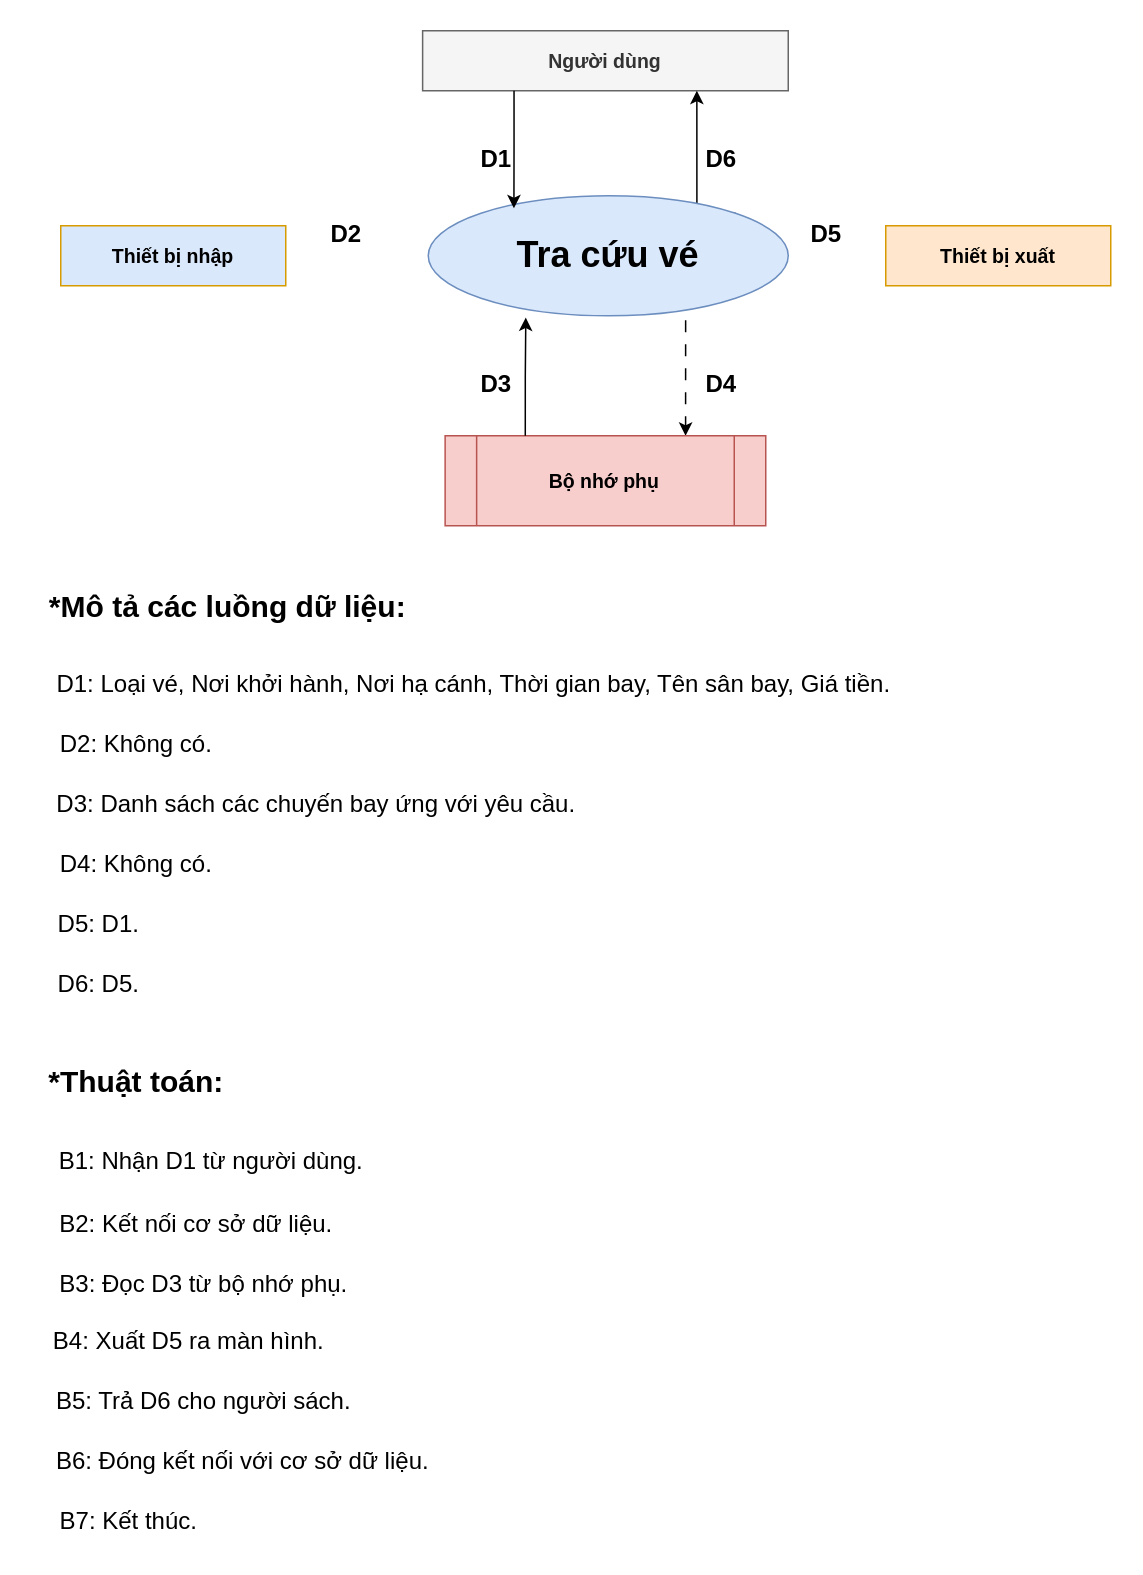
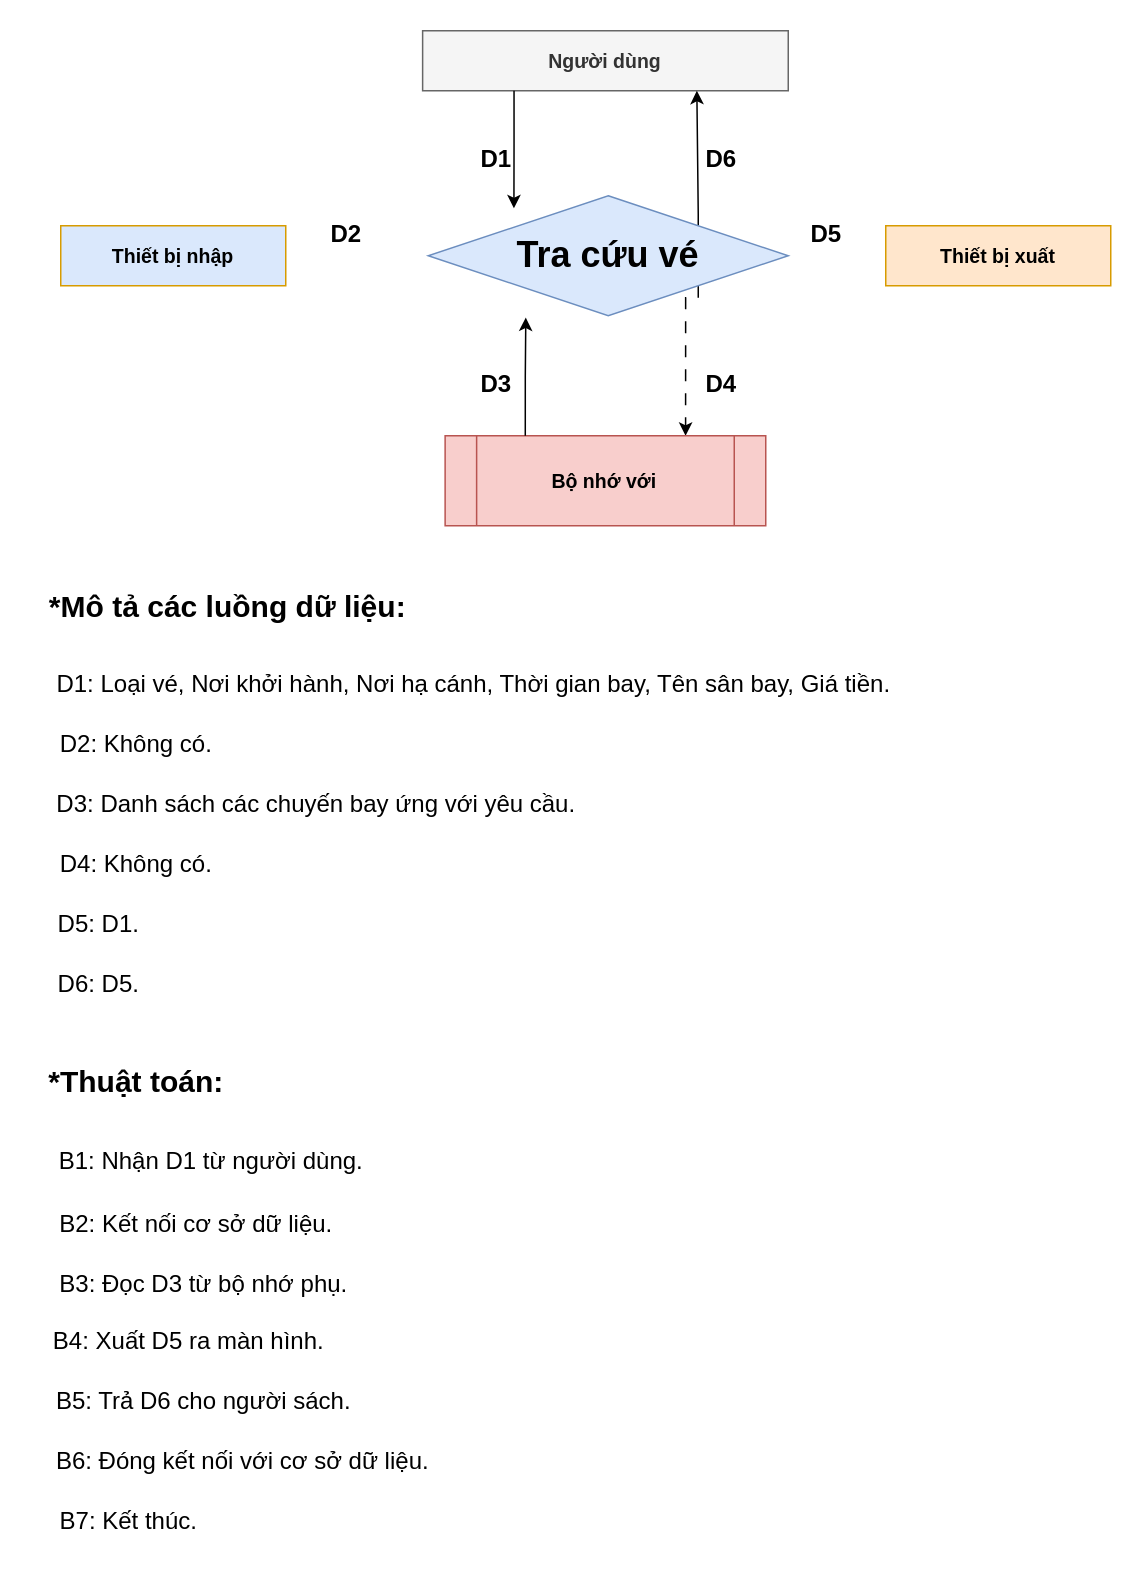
  <mxCell id="0" />
  <mxCell id="1" parent="0" />
  <mxCell id="2" value="&lt;b&gt;&lt;font style=&quot;font-size: 13px;&quot;&gt;Người dùng&lt;/font&gt;&lt;/b&gt;" style="rounded=0;whiteSpace=wrap;html=1;fillColor=#f5f5f5;fontColor=#333333;strokeColor=#666666;" vertex="1" parent="1"><mxGeometry x="281.25" y="20" width="243.75" height="40" as="geometry" /></mxCell>
  <mxCell id="3" style="edgeStyle=orthogonalEdgeStyle;rounded=0;orthogonalLoop=1;jettySize=auto;html=1;exitX=1;exitY=0;exitDx=0;exitDy=0;entryX=0.75;entryY=1;entryDx=0;entryDy=0;" edge="1" parent="1" source="5" target="2"><mxGeometry relative="1" as="geometry"><Array as="points"><mxPoint x="464" y="142" /></Array></mxGeometry></mxCell>
  <mxCell id="4" style="edgeStyle=orthogonalEdgeStyle;rounded=0;orthogonalLoop=1;jettySize=auto;html=1;exitX=1;exitY=1;exitDx=0;exitDy=0;entryX=0.75;entryY=0;entryDx=0;entryDy=0;dashed=1;dashPattern=8 8;" edge="1" parent="1" source="5" target="8"><mxGeometry relative="1" as="geometry"><Array as="points"><mxPoint x="457" y="198" /></Array></mxGeometry></mxCell>
- <mxCell id="5" value="&lt;font size=&quot;1&quot; style=&quot;&quot;&gt;&lt;b style=&quot;font-size: 24px;&quot;&gt;Tra cứu vé&lt;/b&gt;&lt;/font&gt;" style="ellipse;whiteSpace=wrap;html=1;fillColor=#dae8fc;strokeColor=#6c8ebf;" vertex="1" parent="1"><mxGeometry x="285" y="130" width="240" height="80" as="geometry" /></mxCell>
+ <mxCell id="5" value="&lt;font size=&quot;1&quot; style=&quot;&quot;&gt;&lt;b style=&quot;font-size: 24px;&quot;&gt;Tra cứu vé&lt;/b&gt;&lt;/font&gt;" style="rhombus;whiteSpace=wrap;html=1;fillColor=#dae8fc;strokeColor=#6c8ebf;" vertex="1" parent="1"><mxGeometry x="285" y="130" width="240" height="80" as="geometry" /></mxCell>
  <mxCell id="6" value="&lt;b&gt;&lt;font style=&quot;font-size: 13px;&quot;&gt;Thiết bị nhập&lt;/font&gt;&lt;/b&gt;" style="rounded=0;whiteSpace=wrap;html=1;fillColor=#dae8fc;strokeColor=#d79b00;" vertex="1" parent="1"><mxGeometry x="40" y="150" width="150" height="40" as="geometry" /></mxCell>
  <mxCell id="7" value="&lt;b&gt;&lt;font style=&quot;font-size: 13px;&quot;&gt;Thiết bị xuất&lt;/font&gt;&lt;/b&gt;" style="rounded=0;whiteSpace=wrap;html=1;fillColor=#ffe6cc;strokeColor=#d79b00;" vertex="1" parent="1"><mxGeometry x="590" y="150" width="150" height="40" as="geometry" /></mxCell>
- <mxCell id="8" value="&lt;b&gt;&lt;font style=&quot;font-size: 13px;&quot;&gt;Bộ nhớ phụ&lt;/font&gt;&lt;/b&gt;" style="shape=process;whiteSpace=wrap;html=1;backgroundOutline=1;fillColor=#f8cecc;strokeColor=#b85450;" vertex="1" parent="1"><mxGeometry x="296.25" y="290" width="213.75" height="60" as="geometry" /></mxCell>
+ <mxCell id="8" value="&lt;b&gt;&lt;font style=&quot;font-size: 13px;&quot;&gt;Bộ nhớ với&lt;/font&gt;&lt;/b&gt;" style="shape=process;whiteSpace=wrap;html=1;backgroundOutline=1;fillColor=#f8cecc;strokeColor=#b85450;" vertex="1" parent="1"><mxGeometry x="296.25" y="290" width="213.75" height="60" as="geometry" /></mxCell>
  <mxCell id="9" style="edgeStyle=orthogonalEdgeStyle;rounded=0;orthogonalLoop=1;jettySize=auto;html=1;exitX=0.25;exitY=1;exitDx=0;exitDy=0;entryX=0.238;entryY=0.105;entryDx=0;entryDy=0;entryPerimeter=0;" edge="1" parent="1" source="2" target="5"><mxGeometry relative="1" as="geometry" /></mxCell>
  <mxCell id="10" style="edgeStyle=orthogonalEdgeStyle;rounded=0;orthogonalLoop=1;jettySize=auto;html=1;exitX=0.25;exitY=0;exitDx=0;exitDy=0;entryX=0.271;entryY=1.015;entryDx=0;entryDy=0;entryPerimeter=0;" edge="1" parent="1" source="8" target="5"><mxGeometry relative="1" as="geometry" /></mxCell>
  <mxCell id="11" value="&lt;b style=&quot;font-size: 16px;&quot;&gt;D1&lt;/b&gt;" style="text;html=1;align=center;verticalAlign=middle;resizable=0;points=[];autosize=1;strokeColor=none;fillColor=none;fontSize=16;" vertex="1" parent="1"><mxGeometry x="310" y="90" width="40" height="30" as="geometry" /></mxCell>
  <mxCell id="12" value="&lt;b&gt;&lt;font style=&quot;font-size: 16px;&quot;&gt;D6&lt;/font&gt;&lt;/b&gt;" style="text;html=1;align=center;verticalAlign=middle;resizable=0;points=[];autosize=1;strokeColor=none;fillColor=none;" vertex="1" parent="1"><mxGeometry x="460" y="90" width="40" height="30" as="geometry" /></mxCell>
  <mxCell id="13" value="&lt;b style=&quot;font-size: 16px;&quot;&gt;D2&lt;/b&gt;" style="text;html=1;align=center;verticalAlign=middle;resizable=0;points=[];autosize=1;strokeColor=none;fillColor=none;fontSize=16;" vertex="1" parent="1"><mxGeometry x="210" y="140" width="40" height="30" as="geometry" /></mxCell>
  <mxCell id="14" value="&lt;b style=&quot;font-size: 16px;&quot;&gt;D5&lt;/b&gt;" style="text;html=1;align=center;verticalAlign=middle;resizable=0;points=[];autosize=1;strokeColor=none;fillColor=none;fontSize=16;" vertex="1" parent="1"><mxGeometry x="530" y="140" width="40" height="30" as="geometry" /></mxCell>
  <mxCell id="15" value="&lt;b style=&quot;font-size: 16px;&quot;&gt;D3&lt;/b&gt;" style="text;html=1;align=center;verticalAlign=middle;resizable=0;points=[];autosize=1;strokeColor=none;fillColor=none;fontSize=16;" vertex="1" parent="1"><mxGeometry x="310" y="240" width="40" height="30" as="geometry" /></mxCell>
  <mxCell id="16" value="&lt;b style=&quot;font-size: 16px;&quot;&gt;D4&lt;/b&gt;" style="text;html=1;align=center;verticalAlign=middle;resizable=0;points=[];autosize=1;strokeColor=none;fillColor=none;fontSize=16;" vertex="1" parent="1"><mxGeometry x="460" y="240" width="40" height="30" as="geometry" /></mxCell>
  <mxCell id="17" value="&lt;font size=&quot;1&quot; style=&quot;&quot;&gt;&lt;b style=&quot;font-size: 20px;&quot;&gt;*Mô tả các luồng dữ liệu:&lt;/b&gt;&lt;/font&gt;" style="text;html=1;align=center;verticalAlign=middle;resizable=0;points=[];autosize=1;strokeColor=none;fillColor=none;" vertex="1" parent="1"><mxGeometry x="21.25" y="383" width="260" height="40" as="geometry" /></mxCell>
  <mxCell id="18" value="D1: Loại vé, Nơi khởi hành, Nơi hạ cánh, Thời gian bay, Tên sân bay, Giá tiền.&lt;div&gt;&lt;br&gt;&lt;/div&gt;" style="text;html=1;align=center;verticalAlign=middle;resizable=0;points=[];autosize=1;strokeColor=none;fillColor=none;fontSize=16;" vertex="1" parent="1"><mxGeometry x="25" y="440" width="580" height="50" as="geometry" /></mxCell>
  <mxCell id="19" value="D2: Không có." style="text;html=1;align=center;verticalAlign=middle;resizable=0;points=[];autosize=1;strokeColor=none;fillColor=none;fontSize=16;" vertex="1" parent="1"><mxGeometry x="30" y="480" width="120" height="30" as="geometry" /></mxCell>
  <mxCell id="20" value="D3: Danh sách các chuyến bay ứng với yêu cầu." style="text;html=1;align=center;verticalAlign=middle;resizable=0;points=[];autosize=1;strokeColor=none;fillColor=none;fontSize=16;" vertex="1" parent="1"><mxGeometry x="25" y="519.5" width="370" height="30" as="geometry" /></mxCell>
  <mxCell id="21" value="D4: Không có." style="text;html=1;align=center;verticalAlign=middle;resizable=0;points=[];autosize=1;strokeColor=none;fillColor=none;fontSize=16;" vertex="1" parent="1"><mxGeometry x="30" y="560" width="120" height="30" as="geometry" /></mxCell>
  <mxCell id="22" value="D5: D1." style="text;html=1;align=center;verticalAlign=middle;resizable=0;points=[];autosize=1;strokeColor=none;fillColor=none;fontSize=16;" vertex="1" parent="1"><mxGeometry x="25" y="600" width="80" height="30" as="geometry" /></mxCell>
  <mxCell id="23" value="D6: D5." style="text;html=1;align=center;verticalAlign=middle;resizable=0;points=[];autosize=1;strokeColor=none;fillColor=none;fontSize=16;" vertex="1" parent="1"><mxGeometry x="25" y="640" width="80" height="30" as="geometry" /></mxCell>
  <mxCell id="24" value="&lt;font size=&quot;1&quot; style=&quot;&quot;&gt;&lt;b style=&quot;font-size: 20px;&quot;&gt;*Thuật toán:&lt;/b&gt;&lt;/font&gt;" style="text;html=1;align=center;verticalAlign=middle;resizable=0;points=[];autosize=1;strokeColor=none;fillColor=none;" vertex="1" parent="1"><mxGeometry x="20" y="700" width="140" height="40" as="geometry" /></mxCell>
  <mxCell id="25" value="&lt;font style=&quot;font-size: 16px;&quot;&gt;B1: Nhận D1 từ người dùng.&lt;/font&gt;" style="text;html=1;align=center;verticalAlign=middle;resizable=0;points=[];autosize=1;strokeColor=none;fillColor=none;" vertex="1" parent="1"><mxGeometry x="25" y="758" width="230" height="30" as="geometry" /></mxCell>
  <mxCell id="26" value="&lt;font style=&quot;font-size: 16px;&quot;&gt;B2: Kết nối cơ sở dữ liệu.&lt;/font&gt;" style="text;html=1;align=center;verticalAlign=middle;resizable=0;points=[];autosize=1;strokeColor=none;fillColor=none;" vertex="1" parent="1"><mxGeometry x="25" y="800" width="210" height="30" as="geometry" /></mxCell>
  <mxCell id="27" value="&lt;font style=&quot;font-size: 16px;&quot;&gt;B3: Đọc D3 từ bộ nhớ phụ.&lt;/font&gt;" style="text;html=1;align=center;verticalAlign=middle;resizable=0;points=[];autosize=1;strokeColor=none;fillColor=none;" vertex="1" parent="1"><mxGeometry x="25" y="840" width="220" height="30" as="geometry" /></mxCell>
  <mxCell id="28" value="&lt;font style=&quot;font-size: 16px;&quot;&gt;B4: Xuất D5 ra màn hình.&lt;/font&gt;" style="text;html=1;align=center;verticalAlign=middle;resizable=0;points=[];autosize=1;strokeColor=none;fillColor=none;" vertex="1" parent="1"><mxGeometry x="25" y="878" width="200" height="30" as="geometry" /></mxCell>
  <mxCell id="29" value="&lt;font style=&quot;font-size: 16px;&quot;&gt;B5: Trả D6 cho người sách.&lt;/font&gt;" style="text;html=1;align=center;verticalAlign=middle;resizable=0;points=[];autosize=1;strokeColor=none;fillColor=none;" vertex="1" parent="1"><mxGeometry x="25" y="918" width="220" height="30" as="geometry" /></mxCell>
  <mxCell id="30" value="&lt;font style=&quot;font-size: 16px;&quot;&gt;B6: Đóng kết nối với cơ sở dữ liệu.&lt;/font&gt;" style="text;html=1;align=center;verticalAlign=middle;resizable=0;points=[];autosize=1;strokeColor=none;fillColor=none;" vertex="1" parent="1"><mxGeometry x="26.25" y="958" width="270" height="30" as="geometry" /></mxCell>
  <mxCell id="31" value="&lt;font style=&quot;font-size: 16px;&quot;&gt;B7: Kết thúc.&lt;/font&gt;" style="text;html=1;align=center;verticalAlign=middle;resizable=0;points=[];autosize=1;strokeColor=none;fillColor=none;" vertex="1" parent="1"><mxGeometry x="25" y="998" width="120" height="30" as="geometry" /></mxCell>
